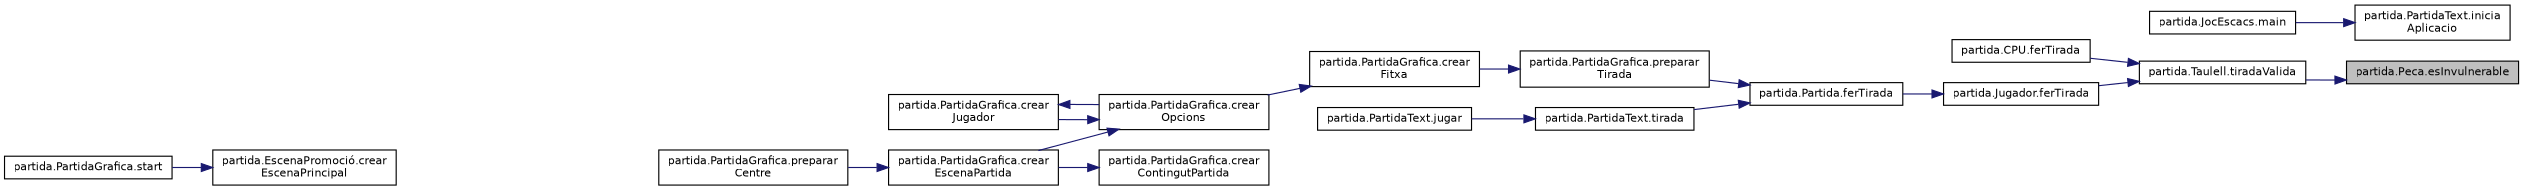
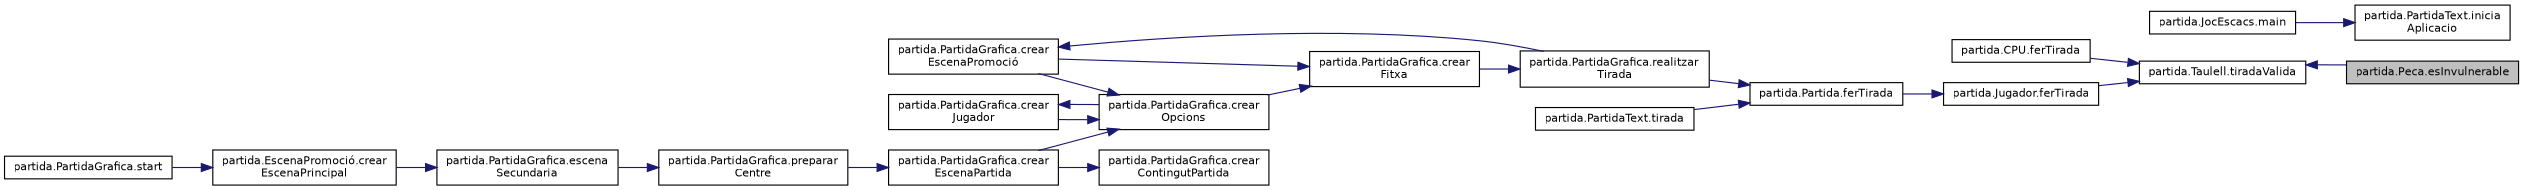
  digraph {
    rankdir=RL
    node [color=black fillcolor=white fontname=Helvetica fontsize=10 shape=record style=filled]
    edge [color=midnightblue dir=back fontname=Helvetica fontsize=10 labelfontname=Helvetica labelfontsize=10 style=solid]
    n1 [fillcolor=grey75 fontcolor=black height=0.2 label="partida.Peca.esInvulnerable" width=0.4]
    n2 [height=0.2 label="partida.Taulell.tiradaValida" width=0.4]
    n3 [height=0.2 label="partida.CPU.ferTirada" width=0.4]
    n4 [height=0.2 label="partida.Jugador.ferTirada" width=0.4]
    n5 [height=0.2 label="partida.Partida.ferTirada" width=0.4]
-   n6 [height=0.2 label="partida.PartidaGrafica.preparar\lTirada" width=0.4]
+   n6 [height=0.2 label="partida.PartidaGrafica.realitzar\lTirada" width=0.4]
    n7 [height=0.2 label="partida.PartidaText.tirada" width=0.4]
    n8 [height=0.2 label="partida.PartidaGrafica.crear\lFitxa" width=0.4]
-   n9 [height=0.2 label="partida.PartidaText.jugar" width=0.4]
+   n10 [height=0.2 label="partida.PartidaGrafica.crear\lEscenaPromoció" width=0.4]
    n11 [height=0.2 label="partida.PartidaGrafica.crear\lOpcions" width=0.4]
    n12 [height=0.2 label="partida.PartidaGrafica.crear\lContingutPartida" width=0.4]
    n13 [height=0.2 label="partida.PartidaGrafica.crear\lEscenaPartida" width=0.4]
    n14 [height=0.2 label="partida.PartidaGrafica.crear\lJugador" width=0.4]
    n15 [height=0.2 label="partida.PartidaGrafica.preparar\lCentre" width=0.4]
+   n16 [height=0.2 label="partida.PartidaGrafica.escena\lSecundaria" width=0.4]
    n17 [height=0.2 label="partida.EscenaPromoció.crear\lEscenaPrincipal" width=0.4]
    n18 [height=0.2 label="partida.PartidaGrafica.start" width=0.4]
    n19 [height=0.2 label="partida.PartidaText.inicia\lAplicacio" width=0.4]
    n20 [height=0.2 label="partida.JocEscacs.main" width=0.4]
-   n1 -> n2
+   n2 -> n1
    n2 -> n3
    n2 -> n4
    n4 -> n5
    n5 -> n6
    n5 -> n7
    n6 -> n8
-   n7 -> n9
+   n8 -> n10
    n8 -> n11
+   n10 -> n6
+   n11 -> n10
    n11 -> n13
    n11 -> n14
    n12 -> n13
    n13 -> n15
    n14 -> n11
+   n15 -> n16
+   n16 -> n17
    n17 -> n18
    n19 -> n20
  }
